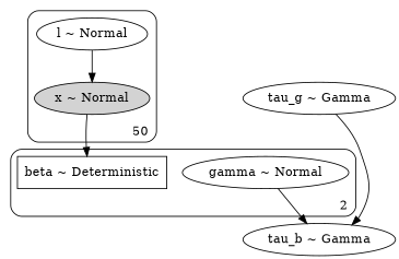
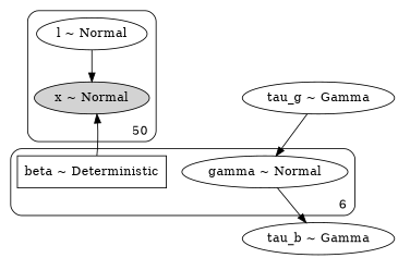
  digraph {
    n1 [label="gamma ~ Normal"]
    n2 [label="beta ~ Deterministic" shape=box]
    n3 [label="x ~ Normal" style=filled]
    n4 [label="l ~ Normal"]
    n5 [label="tau_b ~ Gamma"]
    n6 [label="tau_g ~ Gamma"]
    subgraph cluster_1 {
-     label=2
+     label=6
      labeljust=r
      labelloc=b
      style=rounded
      n1
      n2
    }
    subgraph cluster_2 {
      label=50
      labeljust=r
      labelloc=b
      style=rounded
      n3
      n4
    }
    n1 -> n5
-   n3 -> n2
+   n2 -> n3
    n4 -> n3
-   n6 -> n5
+   n6 -> n1
  }
